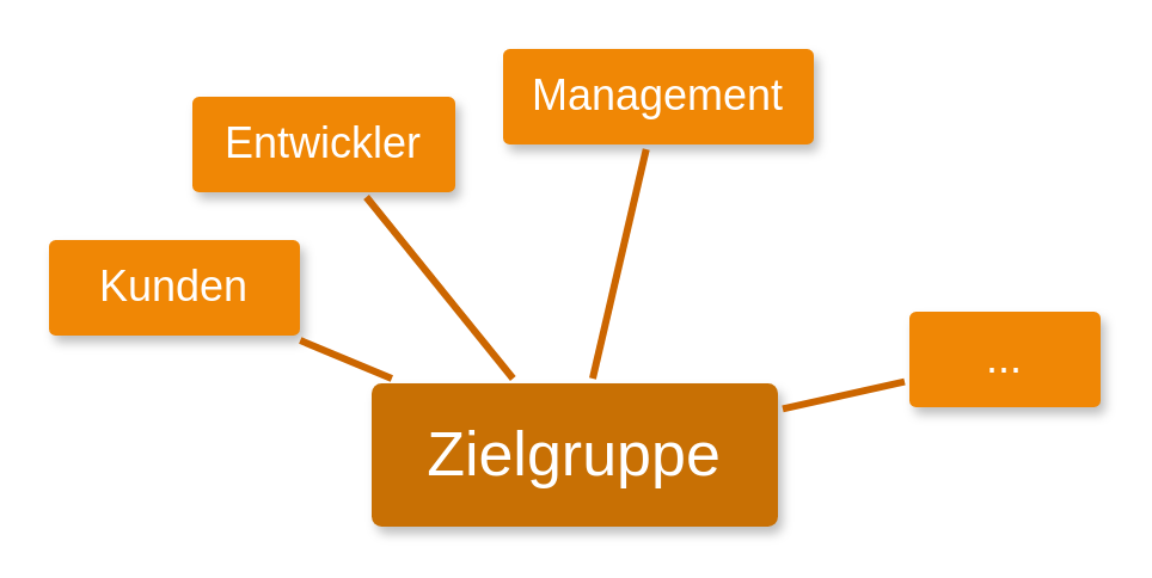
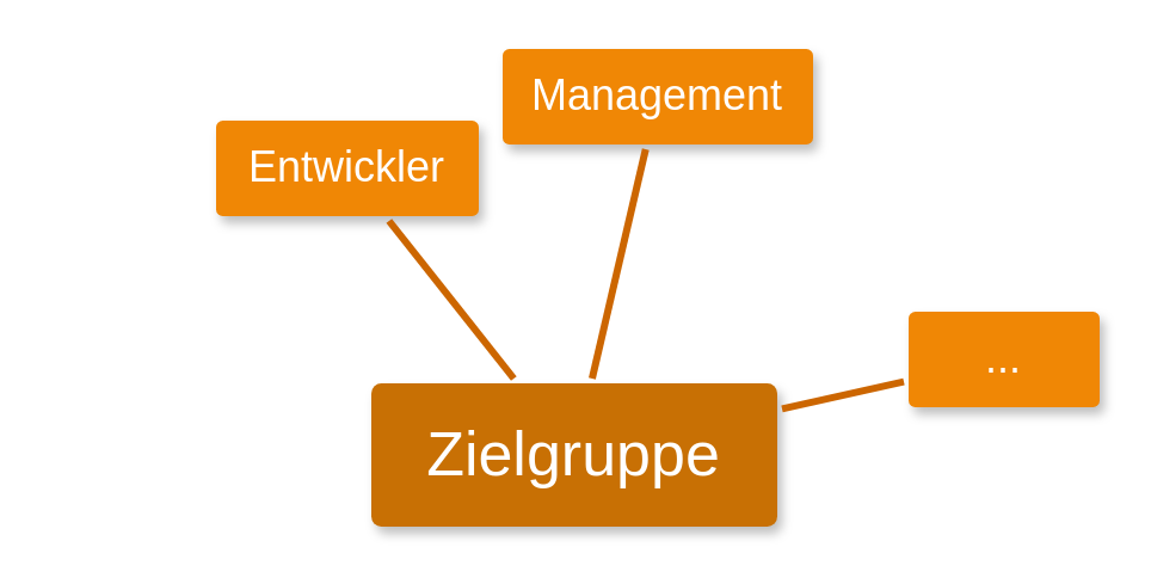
  <mxCell id="0" />
  <mxCell id="1" parent="0" />
  <mxCell id="2" value="&lt;div style=&quot;font-size: 18px;&quot;&gt;Management&lt;/div&gt;" style="rounded=1;whiteSpace=wrap;html=1;shadow=1;labelBackgroundColor=none;strokeColor=none;strokeWidth=3;fillColor=#F08705;fontFamily=Helvetica;fontSize=18;fontColor=#FFFFFF;align=center;spacing=5;arcSize=7;perimeterSpacing=2;" vertex="1" parent="1"><mxGeometry x="210" y="20" width="130" height="40" as="geometry" /></mxCell>
- <mxCell id="3" value="Entwickler" style="rounded=1;whiteSpace=wrap;html=1;shadow=1;labelBackgroundColor=none;strokeColor=none;strokeWidth=3;fillColor=#F08705;fontFamily=Helvetica;fontSize=18;fontColor=#FFFFFF;align=center;spacing=5;arcSize=7;perimeterSpacing=2;" vertex="1" parent="1"><mxGeometry x="80" y="40" width="110" height="40" as="geometry" /></mxCell>
- <mxCell id="4" value="Kunden" style="rounded=1;whiteSpace=wrap;html=1;shadow=1;labelBackgroundColor=none;strokeColor=none;strokeWidth=3;fillColor=#F08705;fontFamily=Helvetica;fontSize=18;fontColor=#FFFFFF;align=center;spacing=5;arcSize=7;perimeterSpacing=2;" vertex="1" parent="1"><mxGeometry x="20" y="100" width="105" height="40" as="geometry" /></mxCell>
+ <mxCell id="3" value="Entwickler" style="rounded=1;whiteSpace=wrap;html=1;shadow=1;labelBackgroundColor=none;strokeColor=none;strokeWidth=3;fillColor=#F08705;fontFamily=Helvetica;fontSize=18;fontColor=#FFFFFF;align=center;spacing=5;arcSize=7;perimeterSpacing=2;" vertex="1" parent="1"><mxGeometry x="90" y="50" width="110" height="40" as="geometry" /></mxCell>
  <mxCell id="5" value="&lt;div style=&quot;font-size: 18px;&quot;&gt;...&lt;/div&gt;" style="rounded=1;whiteSpace=wrap;html=1;shadow=1;labelBackgroundColor=none;strokeColor=none;strokeWidth=3;fillColor=#F08705;fontFamily=Helvetica;fontSize=18;fontColor=#FFFFFF;align=center;spacing=5;arcSize=7;perimeterSpacing=2;" vertex="1" parent="1"><mxGeometry x="380" y="130" width="80" height="40" as="geometry" /></mxCell>
  <mxCell id="6" value="Zielgruppe" style="rounded=1;whiteSpace=wrap;html=1;shadow=1;labelBackgroundColor=none;strokeColor=none;strokeWidth=3;fillColor=#c87004;fontFamily=Helvetica;fontSize=26;fontColor=#FFFFFF;align=center;spacing=5;fontStyle=0;arcSize=7;perimeterSpacing=2;" vertex="1" parent="1"><mxGeometry x="155" y="160" width="170" height="60" as="geometry" /></mxCell>
- <mxCell id="7" value="" style="endArrow=none;html=1;shadow=0;sketch=0;strokeColor=#CC6600;strokeWidth=3;fontSize=26;" edge="1" parent="1" source="6" target="4"><mxGeometry width="50" height="50" relative="1" as="geometry"><mxPoint x="35" y="-100" as="sourcePoint" /><mxPoint x="75" y="-40" as="targetPoint" /></mxGeometry></mxCell>
  <mxCell id="8" value="" style="endArrow=none;html=1;shadow=0;sketch=0;strokeColor=#CC6600;strokeWidth=3;fontSize=26;" edge="1" parent="1" source="6" target="3"><mxGeometry width="50" height="50" relative="1" as="geometry"><mxPoint x="111" y="78" as="sourcePoint" /><mxPoint x="263" y="-110" as="targetPoint" /></mxGeometry></mxCell>
  <mxCell id="9" value="" style="endArrow=none;html=1;shadow=0;sketch=0;strokeColor=#CC6600;strokeWidth=3;fontSize=26;" edge="1" parent="1" source="6" target="2"><mxGeometry width="50" height="50" relative="1" as="geometry"><mxPoint x="121" y="88" as="sourcePoint" /><mxPoint x="273" y="-100" as="targetPoint" /></mxGeometry></mxCell>
  <mxCell id="10" value="" style="endArrow=none;html=1;shadow=0;sketch=0;strokeColor=#CC6600;strokeWidth=3;fontSize=26;" edge="1" parent="1" source="6" target="5"><mxGeometry width="50" height="50" relative="1" as="geometry"><mxPoint x="141" y="108" as="sourcePoint" /><mxPoint x="293" y="-80" as="targetPoint" /></mxGeometry></mxCell>
